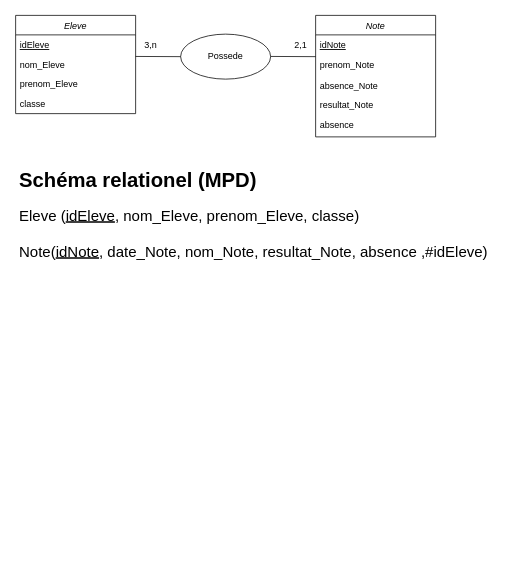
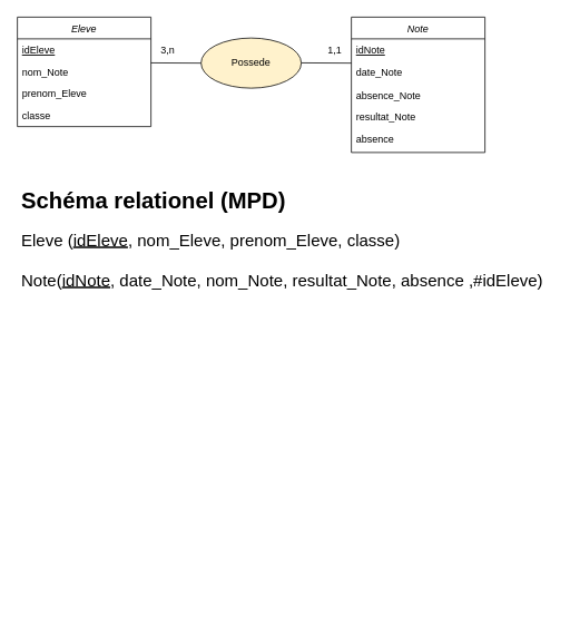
  <mxCell id="0" />
  <mxCell id="1" parent="0" />
  <mxCell id="2" value="Eleve" style="swimlane;fontStyle=2;align=center;verticalAlign=top;childLayout=stackLayout;horizontal=1;startSize=26;horizontalStack=0;resizeParent=1;resizeLast=0;collapsible=1;marginBottom=0;rounded=0;shadow=0;strokeWidth=1;" parent="1" vertex="1"><mxGeometry x="20" y="20" width="160" height="131" as="geometry"><mxRectangle x="240" y="240" width="160" height="26" as="alternateBounds" /></mxGeometry></mxCell>
  <mxCell id="3" value="idEleve" style="text;align=left;verticalAlign=top;spacingLeft=4;spacingRight=4;overflow=hidden;rotatable=0;points=[[0,0.5],[1,0.5]];portConstraint=eastwest;fontStyle=4" parent="2" vertex="1"><mxGeometry y="26" width="160" height="26" as="geometry" /></mxCell>
- <mxCell id="4" value="nom_Eleve" style="text;align=left;verticalAlign=top;spacingLeft=4;spacingRight=4;overflow=hidden;rotatable=0;points=[[0,0.5],[1,0.5]];portConstraint=eastwest;rounded=0;shadow=0;html=0;" parent="2" vertex="1"><mxGeometry y="52" width="160" height="26" as="geometry" /></mxCell>
+ <mxCell id="4" value="nom_Note" style="text;align=left;verticalAlign=top;spacingLeft=4;spacingRight=4;overflow=hidden;rotatable=0;points=[[0,0.5],[1,0.5]];portConstraint=eastwest;rounded=0;shadow=0;html=0;" parent="2" vertex="1"><mxGeometry y="52" width="160" height="26" as="geometry" /></mxCell>
  <mxCell id="5" value="prenom_Eleve" style="text;align=left;verticalAlign=top;spacingLeft=4;spacingRight=4;overflow=hidden;rotatable=0;points=[[0,0.5],[1,0.5]];portConstraint=eastwest;rounded=0;shadow=0;html=0;" vertex="1" parent="2"><mxGeometry y="78" width="160" height="26" as="geometry" /></mxCell>
  <mxCell id="6" value="classe" style="text;align=left;verticalAlign=top;spacingLeft=4;spacingRight=4;overflow=hidden;rotatable=0;points=[[0,0.5],[1,0.5]];portConstraint=eastwest;rounded=0;shadow=0;html=0;" vertex="1" parent="2"><mxGeometry y="104" width="160" height="26" as="geometry" /></mxCell>
  <mxCell id="7" value="Note" style="swimlane;fontStyle=2;align=center;verticalAlign=top;childLayout=stackLayout;horizontal=1;startSize=26;horizontalStack=0;resizeParent=1;resizeLast=0;collapsible=1;marginBottom=0;rounded=0;shadow=0;strokeWidth=1;" parent="1" vertex="1"><mxGeometry x="420" y="20" width="160" height="162" as="geometry"><mxRectangle x="240" y="240" width="160" height="26" as="alternateBounds" /></mxGeometry></mxCell>
  <mxCell id="8" value="idNote" style="text;align=left;verticalAlign=top;spacingLeft=4;spacingRight=4;overflow=hidden;rotatable=0;points=[[0,0.5],[1,0.5]];portConstraint=eastwest;fontStyle=4" parent="7" vertex="1"><mxGeometry y="26" width="160" height="26" as="geometry" /></mxCell>
- <mxCell id="9" value="prenom_Note" style="text;align=left;verticalAlign=top;spacingLeft=4;spacingRight=4;overflow=hidden;rotatable=0;points=[[0,0.5],[1,0.5]];portConstraint=eastwest;rounded=0;shadow=0;html=0;" parent="7" vertex="1"><mxGeometry y="52" width="160" height="28" as="geometry" /></mxCell>
+ <mxCell id="9" value="date_Note" style="text;align=left;verticalAlign=top;spacingLeft=4;spacingRight=4;overflow=hidden;rotatable=0;points=[[0,0.5],[1,0.5]];portConstraint=eastwest;rounded=0;shadow=0;html=0;" parent="7" vertex="1"><mxGeometry y="52" width="160" height="28" as="geometry" /></mxCell>
  <mxCell id="10" value="absence_Note" style="text;align=left;verticalAlign=top;spacingLeft=4;spacingRight=4;overflow=hidden;rotatable=0;points=[[0,0.5],[1,0.5]];portConstraint=eastwest;rounded=0;shadow=0;html=0;" vertex="1" parent="7"><mxGeometry y="80" width="160" height="26" as="geometry" /></mxCell>
  <mxCell id="11" value="resultat_Note" style="text;align=left;verticalAlign=top;spacingLeft=4;spacingRight=4;overflow=hidden;rotatable=0;points=[[0,0.5],[1,0.5]];portConstraint=eastwest;rounded=0;shadow=0;html=0;" parent="7" vertex="1"><mxGeometry y="106" width="160" height="26" as="geometry" /></mxCell>
  <mxCell id="12" value="absence" style="text;align=left;verticalAlign=top;spacingLeft=4;spacingRight=4;overflow=hidden;rotatable=0;points=[[0,0.5],[1,0.5]];portConstraint=eastwest;rounded=0;shadow=0;html=0;" vertex="1" parent="7"><mxGeometry y="132" width="160" height="26" as="geometry" /></mxCell>
- <mxCell id="13" value="Possede" style="ellipse;whiteSpace=wrap;html=1;" parent="1" vertex="1"><mxGeometry x="240" y="45" width="120" height="60" as="geometry" /></mxCell>
+ <mxCell id="13" value="Possede" style="ellipse;whiteSpace=wrap;html=1;fillColor=#fff2cc;" parent="1" vertex="1"><mxGeometry x="240" y="45" width="120" height="60" as="geometry" /></mxCell>
  <mxCell id="14" value="" style="endArrow=none;html=1;rounded=0;" parent="1" edge="1"><mxGeometry width="50" height="50" relative="1" as="geometry"><mxPoint x="180" y="74.76" as="sourcePoint" /><mxPoint x="240" y="75.04" as="targetPoint" /></mxGeometry></mxCell>
  <mxCell id="15" value="" style="endArrow=none;html=1;rounded=0;" parent="1" edge="1"><mxGeometry width="50" height="50" relative="1" as="geometry"><mxPoint x="360" y="74.76" as="sourcePoint" /><mxPoint x="420" y="75.04" as="targetPoint" /></mxGeometry></mxCell>
  <mxCell id="16" value="3,n" style="text;html=1;align=center;verticalAlign=middle;resizable=0;points=[];autosize=1;strokeColor=none;fillColor=none;" parent="1" vertex="1"><mxGeometry x="180" y="45" width="40" height="30" as="geometry" /></mxCell>
- <mxCell id="17" value="2,1" style="text;html=1;align=center;verticalAlign=middle;resizable=0;points=[];autosize=1;strokeColor=none;fillColor=none;" parent="1" vertex="1"><mxGeometry x="380" y="45" width="40" height="30" as="geometry" /></mxCell>
+ <mxCell id="17" value="1,1" style="text;html=1;align=center;verticalAlign=middle;resizable=0;points=[];autosize=1;strokeColor=none;fillColor=none;" parent="1" vertex="1"><mxGeometry x="380" y="45" width="40" height="30" as="geometry" /></mxCell>
  <mxCell id="18" value="&lt;h1 style=&quot;font-size: 27px;&quot;&gt;&lt;font style=&quot;font-size: 27px;&quot;&gt;Schéma relationel (MPD)&lt;/font&gt;&lt;/h1&gt;&lt;div style=&quot;font-size: 20px;&quot;&gt;Eleve (&lt;u&gt;idEleve&lt;/u&gt;, nom_Eleve, prenom_Eleve, classe)&lt;/div&gt;&lt;div style=&quot;font-size: 20px;&quot;&gt;&lt;br&gt;&lt;/div&gt;&lt;div style=&quot;font-size: 20px;&quot;&gt;Note(&lt;u&gt;idNote&lt;/u&gt;, date_Note, nom_Note, resultat_Note, absence ,#idEleve)&lt;br&gt;&lt;/div&gt;&lt;div style=&quot;font-size: 20px;&quot;&gt;&lt;font style=&quot;font-size: 20px;&quot;&gt;&lt;br&gt;&lt;/font&gt;&lt;/div&gt;&lt;br&gt;&lt;div&gt;&lt;font style=&quot;font-size: 20px;&quot;&gt;&lt;br&gt;&lt;/font&gt;&lt;/div&gt;&lt;div&gt;&lt;font style=&quot;font-size: 20px;&quot;&gt;&lt;br&gt;&lt;/font&gt;&lt;/div&gt;&lt;div&gt;&lt;br&gt;&lt;/div&gt;&lt;div style=&quot;font-size: 20px;&quot;&gt;&lt;font style=&quot;font-size: 20px;&quot;&gt;&lt;br&gt;&lt;/font&gt;&lt;/div&gt;&lt;div&gt;&lt;br&gt;&lt;/div&gt;" style="text;html=1;strokeColor=none;fillColor=none;spacing=5;spacingTop=-20;whiteSpace=wrap;overflow=hidden;rounded=0;dashed=1;verticalAlign=top;" vertex="1" parent="1"><mxGeometry x="20" y="216" width="640" height="510" as="geometry" /></mxCell>
